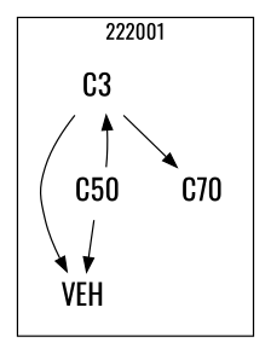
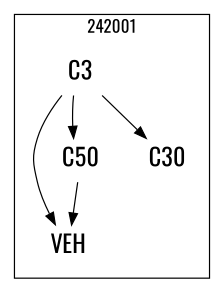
  strict digraph {
    fontname=Oswald
    node [fontname=Oswald fontsize=20 shape=plaintext]
    edge [fontname=Oswald]
    n1 [label=VEH]
    n2 [label=C3]
    n3 [label=C50]
-   n4 [label=C70]
+   n4 [label=C30]
    subgraph cluster_1 {
-     label=222001
+     label=242001
      labeldoc=t
      n1
      n2
      n3
      n4
    }
    n2 -> n1
-   n3 -> n2
+   n2 -> n3
    n2 -> n4
    n3 -> n1
  }
